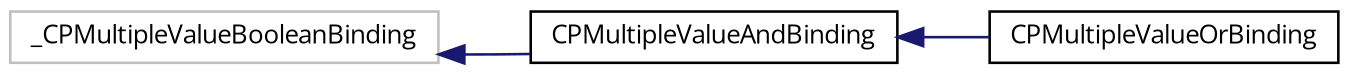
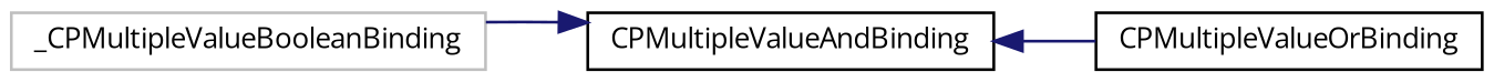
  digraph {
    fontname="Open Sans"
    rankdir=LR
    node [color=black fillcolor=white fontname="Open Sans" fontsize=10 shape=record style=filled]
    edge [color=midnightblue dir=back fontname="Open Sans" fontsize=10 labelfontname=Helvetica labelfontsize=10 style=solid]
    n1 [color=grey75 height=0.2 label=_CPMultipleValueBooleanBinding width=0.4]
    n2 [height=0.2 label=CPMultipleValueAndBinding width=0.4]
    n3 [height=0.2 label=CPMultipleValueOrBinding width=0.4]
-   n1 -> n2
+   n2 -> n1
    n2 -> n3
  }
